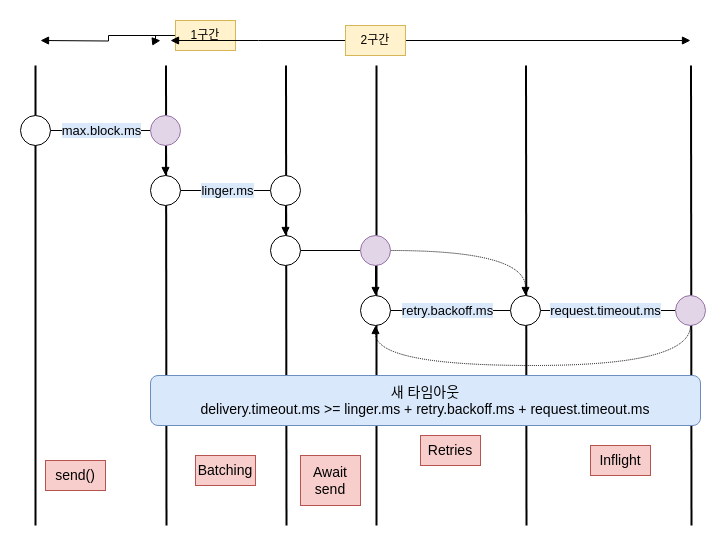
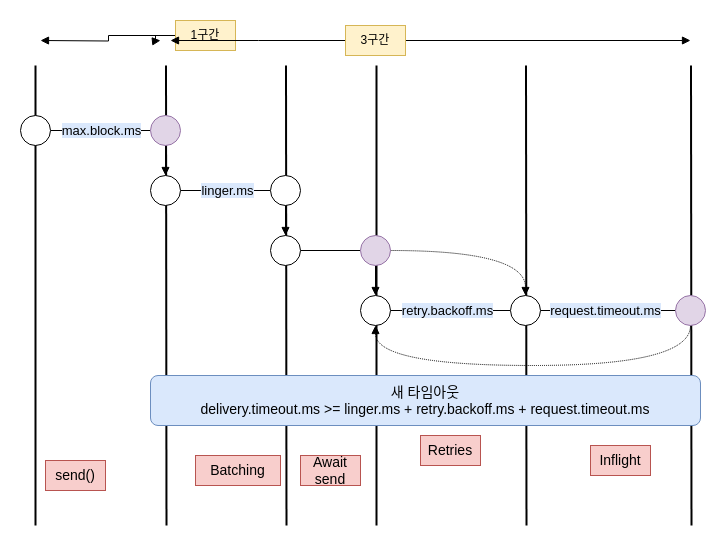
  <mxCell id="0" />
  <mxCell id="1" parent="0" />
  <mxCell id="2" value="" style="endArrow=none;html=1;rounded=0;strokeWidth=2;" edge="1" parent="1"><mxGeometry width="50" height="50" relative="1" as="geometry"><mxPoint x="691" y="525" as="sourcePoint" /><mxPoint x="690.5" y="65" as="targetPoint" /></mxGeometry></mxCell>
  <mxCell id="3" value="" style="endArrow=none;html=1;rounded=0;strokeWidth=2;" edge="1" parent="1"><mxGeometry width="50" height="50" relative="1" as="geometry"><mxPoint x="526" y="525" as="sourcePoint" /><mxPoint x="525.5" y="65" as="targetPoint" /></mxGeometry></mxCell>
  <mxCell id="4" value="" style="endArrow=none;html=1;rounded=0;strokeWidth=2;" edge="1" parent="1"><mxGeometry width="50" height="50" relative="1" as="geometry"><mxPoint x="376" y="525" as="sourcePoint" /><mxPoint x="376" y="65" as="targetPoint" /></mxGeometry></mxCell>
  <mxCell id="5" value="" style="endArrow=none;html=1;rounded=0;strokeWidth=2;" edge="1" parent="1"><mxGeometry width="50" height="50" relative="1" as="geometry"><mxPoint x="286" y="525" as="sourcePoint" /><mxPoint x="285.5" y="65" as="targetPoint" /></mxGeometry></mxCell>
  <mxCell id="6" value="" style="endArrow=none;html=1;rounded=0;strokeWidth=2;" edge="1" parent="1"><mxGeometry width="50" height="50" relative="1" as="geometry"><mxPoint x="166" y="525" as="sourcePoint" /><mxPoint x="165.5" y="65" as="targetPoint" /></mxGeometry></mxCell>
  <mxCell id="7" value="" style="endArrow=none;html=1;rounded=0;strokeWidth=2;" edge="1" parent="1"><mxGeometry width="50" height="50" relative="1" as="geometry"><mxPoint x="35" y="525" as="sourcePoint" /><mxPoint x="35" y="65" as="targetPoint" /></mxGeometry></mxCell>
  <mxCell id="8" style="edgeStyle=orthogonalEdgeStyle;rounded=0;orthogonalLoop=1;jettySize=auto;html=1;endArrow=none;endFill=0;" edge="1" parent="1" source="10" target="12"><mxGeometry relative="1" as="geometry" /></mxCell>
  <mxCell id="9" value="max.block.ms" style="edgeLabel;html=1;align=center;verticalAlign=middle;resizable=0;points=[];fontSize=13;labelBackgroundColor=#DAE8FC;" vertex="1" connectable="0" parent="8"><mxGeometry x="-0.74" y="3" relative="1" as="geometry"><mxPoint x="37" y="2" as="offset" /></mxGeometry></mxCell>
  <mxCell id="10" value="" style="ellipse;whiteSpace=wrap;html=1;aspect=fixed;" vertex="1" parent="1"><mxGeometry x="20" y="115" width="30" height="30" as="geometry" /></mxCell>
  <mxCell id="11" style="edgeStyle=orthogonalEdgeStyle;rounded=0;orthogonalLoop=1;jettySize=auto;html=1;entryX=0.5;entryY=0;entryDx=0;entryDy=0;endArrow=block;endFill=1;" edge="1" parent="1" source="12" target="15"><mxGeometry relative="1" as="geometry" /></mxCell>
  <mxCell id="12" value="" style="ellipse;whiteSpace=wrap;html=1;aspect=fixed;fillColor=#e1d5e7;strokeColor=#9673a6;" vertex="1" parent="1"><mxGeometry x="150" y="115" width="30" height="30" as="geometry" /></mxCell>
  <mxCell id="13" style="edgeStyle=orthogonalEdgeStyle;rounded=0;orthogonalLoop=1;jettySize=auto;html=1;entryX=0;entryY=0.5;entryDx=0;entryDy=0;endArrow=none;endFill=0;" edge="1" parent="1" source="15" target="17"><mxGeometry relative="1" as="geometry" /></mxCell>
  <mxCell id="14" value="linger.ms" style="edgeLabel;html=1;align=center;verticalAlign=middle;resizable=0;points=[];fontSize=13;labelBackgroundColor=#DAE8FC;" vertex="1" connectable="0" parent="13"><mxGeometry x="-0.578" y="-1" relative="1" as="geometry"><mxPoint x="27" y="-2" as="offset" /></mxGeometry></mxCell>
  <mxCell id="15" value="" style="ellipse;whiteSpace=wrap;html=1;aspect=fixed;" vertex="1" parent="1"><mxGeometry x="150" y="175" width="30" height="30" as="geometry" /></mxCell>
  <mxCell id="16" style="edgeStyle=orthogonalEdgeStyle;rounded=0;orthogonalLoop=1;jettySize=auto;html=1;entryX=0.5;entryY=0;entryDx=0;entryDy=0;endArrow=block;endFill=1;" edge="1" parent="1" source="17" target="19"><mxGeometry relative="1" as="geometry" /></mxCell>
  <mxCell id="17" value="" style="ellipse;whiteSpace=wrap;html=1;aspect=fixed;" vertex="1" parent="1"><mxGeometry x="270" y="175" width="30" height="30" as="geometry" /></mxCell>
  <mxCell id="18" style="edgeStyle=orthogonalEdgeStyle;rounded=0;orthogonalLoop=1;jettySize=auto;html=1;entryX=0;entryY=0.5;entryDx=0;entryDy=0;endArrow=none;endFill=0;" edge="1" parent="1" source="19" target="22"><mxGeometry relative="1" as="geometry" /></mxCell>
  <mxCell id="19" value="" style="ellipse;whiteSpace=wrap;html=1;aspect=fixed;" vertex="1" parent="1"><mxGeometry x="270" y="235" width="30" height="30" as="geometry" /></mxCell>
  <mxCell id="20" style="edgeStyle=orthogonalEdgeStyle;rounded=0;orthogonalLoop=1;jettySize=auto;html=1;entryX=0.5;entryY=0;entryDx=0;entryDy=0;endArrow=block;endFill=1;" edge="1" parent="1" source="22" target="25"><mxGeometry relative="1" as="geometry" /></mxCell>
  <mxCell id="21" style="edgeStyle=orthogonalEdgeStyle;rounded=0;orthogonalLoop=1;jettySize=auto;html=1;entryX=0.5;entryY=0;entryDx=0;entryDy=0;endArrow=block;endFill=1;curved=1;dashed=1;dashPattern=1 1;" edge="1" parent="1" source="22" target="28"><mxGeometry relative="1" as="geometry" /></mxCell>
  <mxCell id="22" value="" style="ellipse;whiteSpace=wrap;html=1;aspect=fixed;fillColor=#e1d5e7;strokeColor=#9673a6;" vertex="1" parent="1"><mxGeometry x="360" y="235" width="30" height="30" as="geometry" /></mxCell>
  <mxCell id="23" style="edgeStyle=orthogonalEdgeStyle;rounded=0;orthogonalLoop=1;jettySize=auto;html=1;entryX=0;entryY=0.5;entryDx=0;entryDy=0;endArrow=none;endFill=0;" edge="1" parent="1" source="25" target="28"><mxGeometry relative="1" as="geometry" /></mxCell>
  <mxCell id="24" value="retry.backoff.ms" style="edgeLabel;html=1;align=center;verticalAlign=middle;resizable=0;points=[];fontSize=13;labelBackgroundColor=#DAE8FC;" vertex="1" connectable="0" parent="23"><mxGeometry x="-0.6" y="1" relative="1" as="geometry"><mxPoint x="32" as="offset" /></mxGeometry></mxCell>
  <mxCell id="25" value="" style="ellipse;whiteSpace=wrap;html=1;aspect=fixed;" vertex="1" parent="1"><mxGeometry x="360" y="295" width="30" height="30" as="geometry" /></mxCell>
  <mxCell id="26" style="edgeStyle=orthogonalEdgeStyle;rounded=0;orthogonalLoop=1;jettySize=auto;html=1;entryX=0;entryY=0.5;entryDx=0;entryDy=0;endArrow=none;endFill=0;" edge="1" parent="1" source="28" target="30"><mxGeometry relative="1" as="geometry" /></mxCell>
  <mxCell id="27" value="request.timeout.ms" style="edgeLabel;html=1;align=center;verticalAlign=middle;resizable=0;points=[];fontSize=13;labelBackgroundColor=#DAE8FC;" vertex="1" connectable="0" parent="26"><mxGeometry x="-0.683" y="4" relative="1" as="geometry"><mxPoint x="43" y="3" as="offset" /></mxGeometry></mxCell>
  <mxCell id="28" value="" style="ellipse;whiteSpace=wrap;html=1;aspect=fixed;" vertex="1" parent="1"><mxGeometry x="510" y="295" width="30" height="30" as="geometry" /></mxCell>
  <mxCell id="29" style="edgeStyle=orthogonalEdgeStyle;rounded=0;orthogonalLoop=1;jettySize=auto;html=1;entryX=0.5;entryY=1;entryDx=0;entryDy=0;endArrow=block;endFill=1;curved=1;dashed=1;dashPattern=1 1;" edge="1" parent="1" source="30" target="25"><mxGeometry relative="1" as="geometry"><Array as="points"><mxPoint x="690" y="365" /><mxPoint x="375" y="365" /></Array></mxGeometry></mxCell>
  <mxCell id="30" value="" style="ellipse;whiteSpace=wrap;html=1;aspect=fixed;fillColor=#e1d5e7;strokeColor=#9673a6;" vertex="1" parent="1"><mxGeometry x="675" y="295" width="30" height="30" as="geometry" /></mxCell>
  <mxCell id="31" value="send()" style="text;html=1;strokeColor=#b85450;fillColor=#f8cecc;align=center;verticalAlign=middle;whiteSpace=wrap;rounded=0;fontSize=14;" vertex="1" parent="1"><mxGeometry x="45" y="460" width="60" height="30" as="geometry" /></mxCell>
- <mxCell id="32" value="Batching" style="text;html=1;strokeColor=#b85450;fillColor=#f8cecc;align=center;verticalAlign=middle;whiteSpace=wrap;rounded=0;fontSize=14;" vertex="1" parent="1"><mxGeometry x="195" y="455" width="60" height="30" as="geometry" /></mxCell>
- <mxCell id="33" value="Await&lt;br&gt;send" style="text;html=1;strokeColor=#b85450;fillColor=#f8cecc;align=center;verticalAlign=middle;whiteSpace=wrap;rounded=0;fontSize=14;" vertex="1" parent="1"><mxGeometry x="300" y="455" width="60" height="50" as="geometry" /></mxCell>
+ <mxCell id="32" value="Batching" style="text;html=1;strokeColor=#b85450;fillColor=#f8cecc;align=center;verticalAlign=middle;whiteSpace=wrap;rounded=0;fontSize=14;" vertex="1" parent="1"><mxGeometry x="195" y="455" width="85" height="30" as="geometry" /></mxCell>
+ <mxCell id="33" value="Await&lt;br&gt;send" style="text;html=1;strokeColor=#b85450;fillColor=#f8cecc;align=center;verticalAlign=middle;whiteSpace=wrap;rounded=0;fontSize=14;" vertex="1" parent="1"><mxGeometry x="300" y="455" width="60" height="30" as="geometry" /></mxCell>
  <mxCell id="34" value="Retries" style="text;html=1;strokeColor=#b85450;fillColor=#f8cecc;align=center;verticalAlign=middle;whiteSpace=wrap;rounded=0;fontSize=14;" vertex="1" parent="1"><mxGeometry x="420" y="435" width="60" height="30" as="geometry" /></mxCell>
  <mxCell id="35" value="Inflight" style="text;html=1;strokeColor=#b85450;fillColor=#f8cecc;align=center;verticalAlign=middle;whiteSpace=wrap;rounded=0;fontSize=14;" vertex="1" parent="1"><mxGeometry x="590" y="445" width="60" height="30" as="geometry" /></mxCell>
  <mxCell id="36" style="edgeStyle=orthogonalEdgeStyle;rounded=0;orthogonalLoop=1;jettySize=auto;html=1;endArrow=block;endFill=1;" edge="1" parent="1" source="38"><mxGeometry relative="1" as="geometry"><mxPoint x="40" y="40" as="targetPoint" /></mxGeometry></mxCell>
  <mxCell id="37" style="edgeStyle=orthogonalEdgeStyle;rounded=0;orthogonalLoop=1;jettySize=auto;html=1;endArrow=block;endFill=1;" edge="1" parent="1" source="38"><mxGeometry relative="1" as="geometry"><mxPoint x="160" y="40" as="targetPoint" /></mxGeometry></mxCell>
  <mxCell id="38" value="1구간" style="text;html=1;strokeColor=#d6b656;fillColor=#fff2cc;align=center;verticalAlign=middle;whiteSpace=wrap;rounded=0;" vertex="1" parent="1"><mxGeometry x="175" y="20" width="60" height="30" as="geometry" /></mxCell>
  <mxCell id="39" style="edgeStyle=orthogonalEdgeStyle;rounded=0;orthogonalLoop=1;jettySize=auto;html=1;endArrow=block;endFill=1;" edge="1" parent="1" source="41"><mxGeometry relative="1" as="geometry"><mxPoint x="170" y="40" as="targetPoint" /></mxGeometry></mxCell>
  <mxCell id="40" style="edgeStyle=orthogonalEdgeStyle;rounded=0;orthogonalLoop=1;jettySize=auto;html=1;endArrow=block;endFill=1;" edge="1" parent="1" source="41"><mxGeometry relative="1" as="geometry"><mxPoint x="690" y="40" as="targetPoint" /></mxGeometry></mxCell>
- <mxCell id="41" value="2구간" style="text;html=1;strokeColor=#d6b656;fillColor=#fff2cc;align=center;verticalAlign=middle;whiteSpace=wrap;rounded=0;" vertex="1" parent="1"><mxGeometry x="345" y="25" width="60" height="30" as="geometry" /></mxCell>
+ <mxCell id="41" value="3구간" style="text;html=1;strokeColor=#d6b656;fillColor=#fff2cc;align=center;verticalAlign=middle;whiteSpace=wrap;rounded=0;" vertex="1" parent="1"><mxGeometry x="345" y="25" width="60" height="30" as="geometry" /></mxCell>
  <mxCell id="42" value="새 타임아웃&lt;br style=&quot;font-size: 14px;&quot;&gt;delivery.timeout.ms &amp;gt;= linger.ms + retry.backoff.ms + request.timeout.ms" style="rounded=1;whiteSpace=wrap;html=1;fontSize=14;fillColor=#dae8fc;strokeColor=#6c8ebf;" vertex="1" parent="1"><mxGeometry x="150" y="375" width="550" height="50" as="geometry" /></mxCell>
